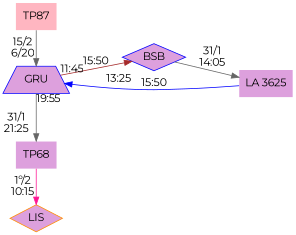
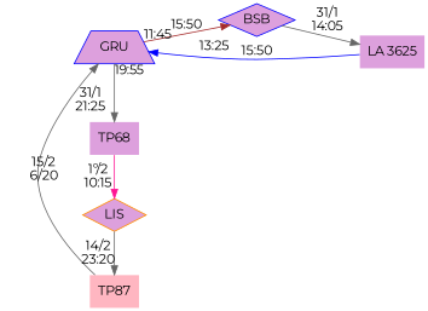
  digraph {
    fontname=Montserrat
    rankdir=LR
    node [color=blue fillcolor=plum fontname=Montserrat shape=none style=filled]
    edge [color=gray40 fontname=Montserrat]
    n1 [label=TP68]
    GRU [shape=trapezium]
    TP87 [color=darkorange fillcolor=lightpink]
    LIS [color=darkorange shape=diamond]
    BSB [shape=diamond]
    n6 [label="LA 3625"]
    subgraph sub_1 {
      rank=same
      rankdir=TD
      subgraph sub_2 {
        rank=same
        rankdir=TD
        n1
        GRU
        TP87
        LIS
      }
    }
    n1 -> LIS [color=deeppink label="1º/2\n10:15"]
    GRU -> n1 [label="\n31/1\n21:25" taillabel="19:55"]
    GRU -> BSB [color=brown headlabel="\n13:25" label="15:50" taillabel="\n11:45"]
    TP87 -> GRU [label="15/2\n6/20"]
+   LIS -> TP87 [headport=W label="14/2\n23:20" tailport=W]
    BSB -> n6 [label="31/1\n14:05"]
    n6 -> GRU [color=blue label="15:50"]
  }
